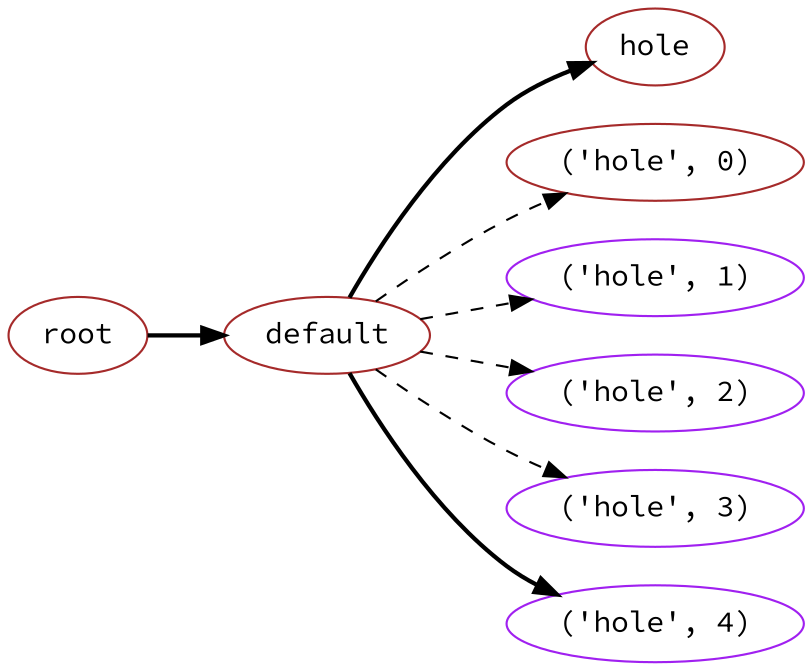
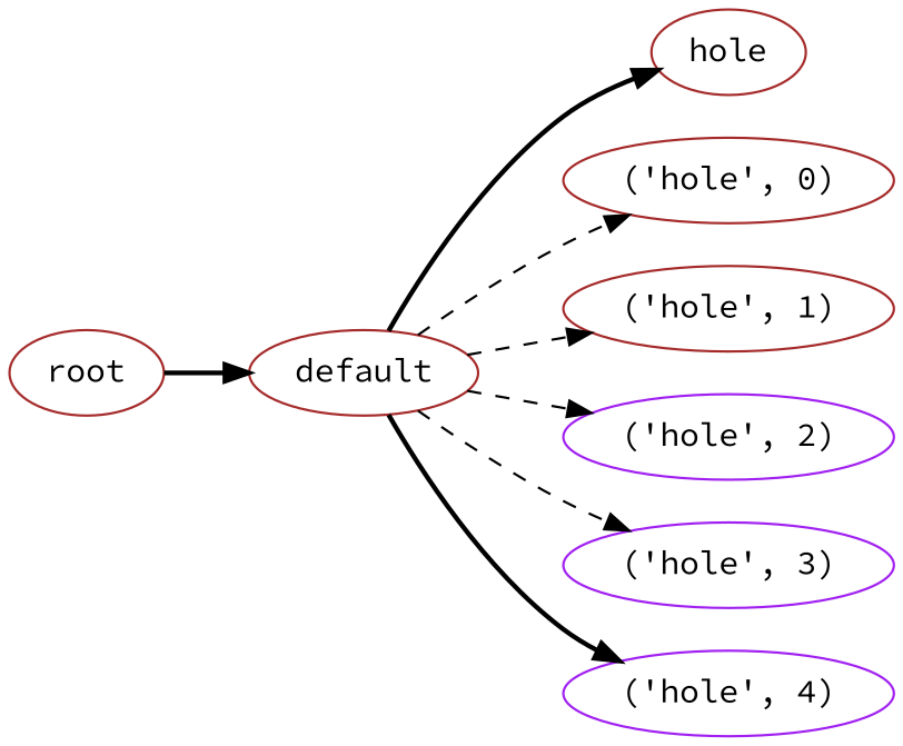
  digraph {
    fontname="Source Code Pro"
    rankdir=LR
    node [color=brown fontname="Source Code Pro"]
    edge [fontname="Source Code Pro" style=dashed]
    n1 [label=root]
    n2 [label=default]
    n3 [label=hole]
    n4 [label="\('hole',\ 0\)"]
-   n5 [color=purple label="\('hole',\ 1\)"]
+   n5 [label="\('hole',\ 1\)"]
    n6 [color=purple label="\('hole',\ 2\)"]
    n7 [color=purple label="\('hole',\ 3\)"]
    n8 [color=purple label="\('hole',\ 4\)"]
    n1 -> n2 [style=bold]
    n2 -> n3 [style=bold]
    n2 -> n4
    n2 -> n5
    n2 -> n6
    n2 -> n7
    n2 -> n8 [style=bold]
  }
